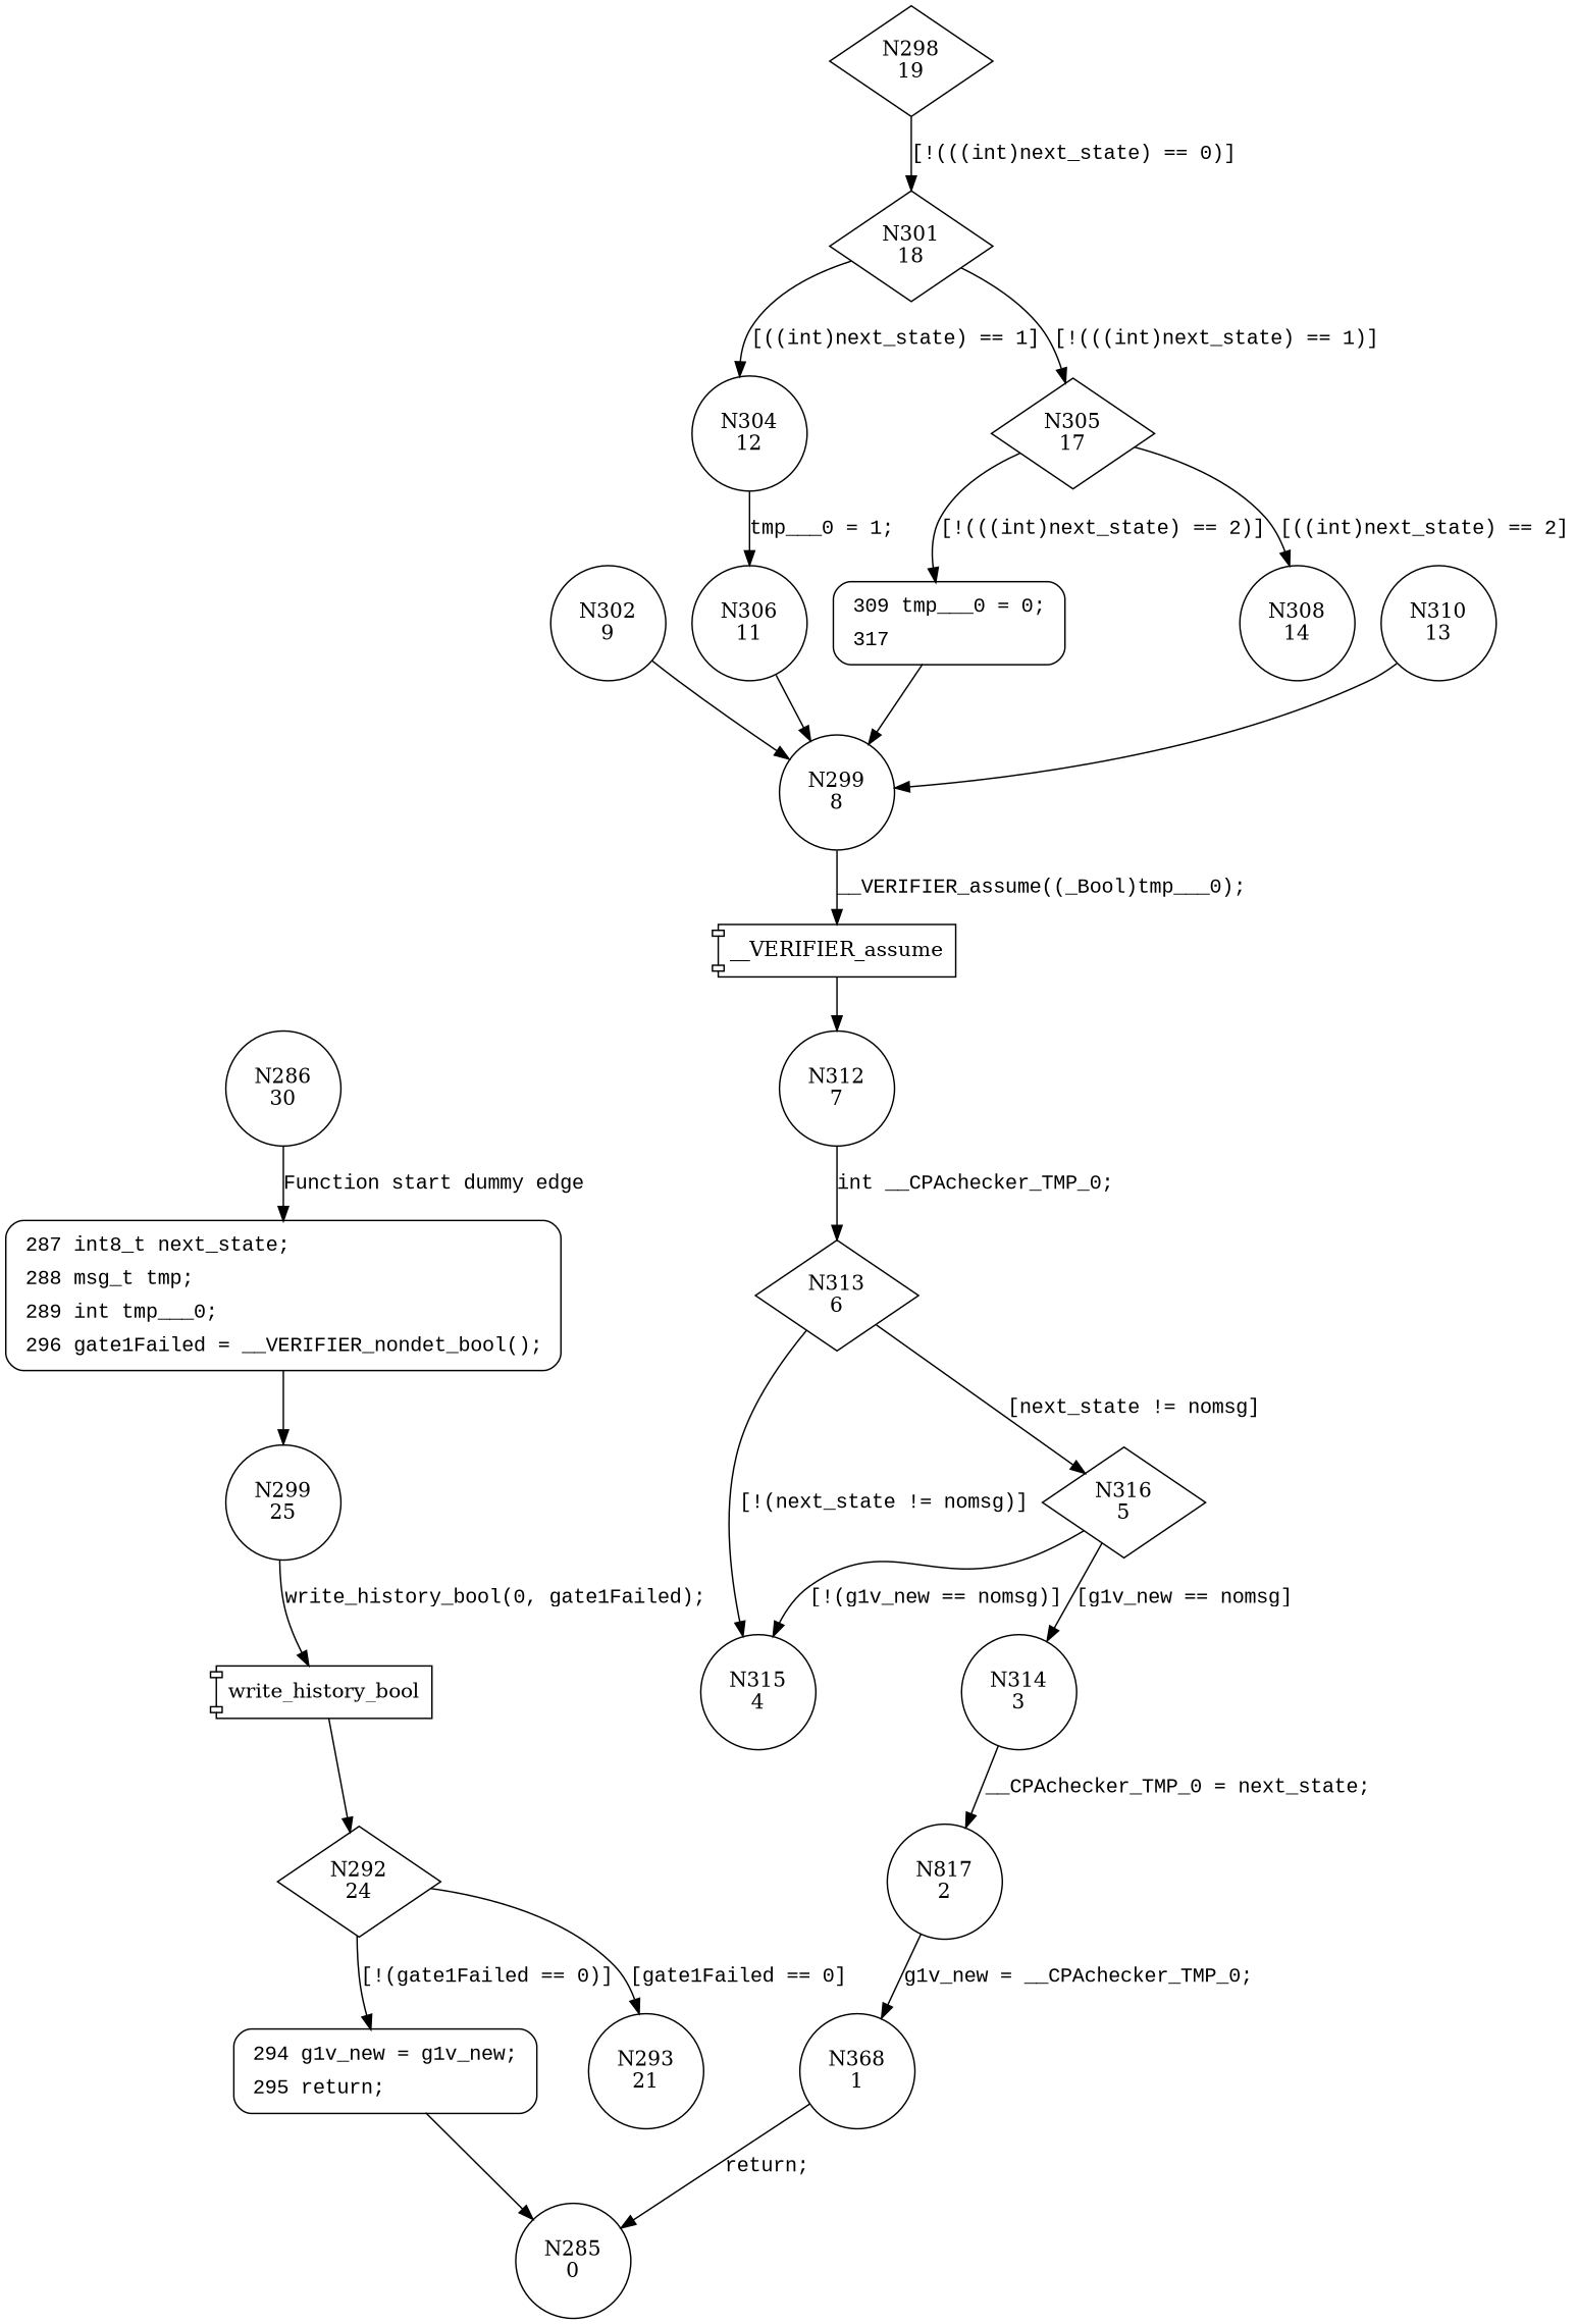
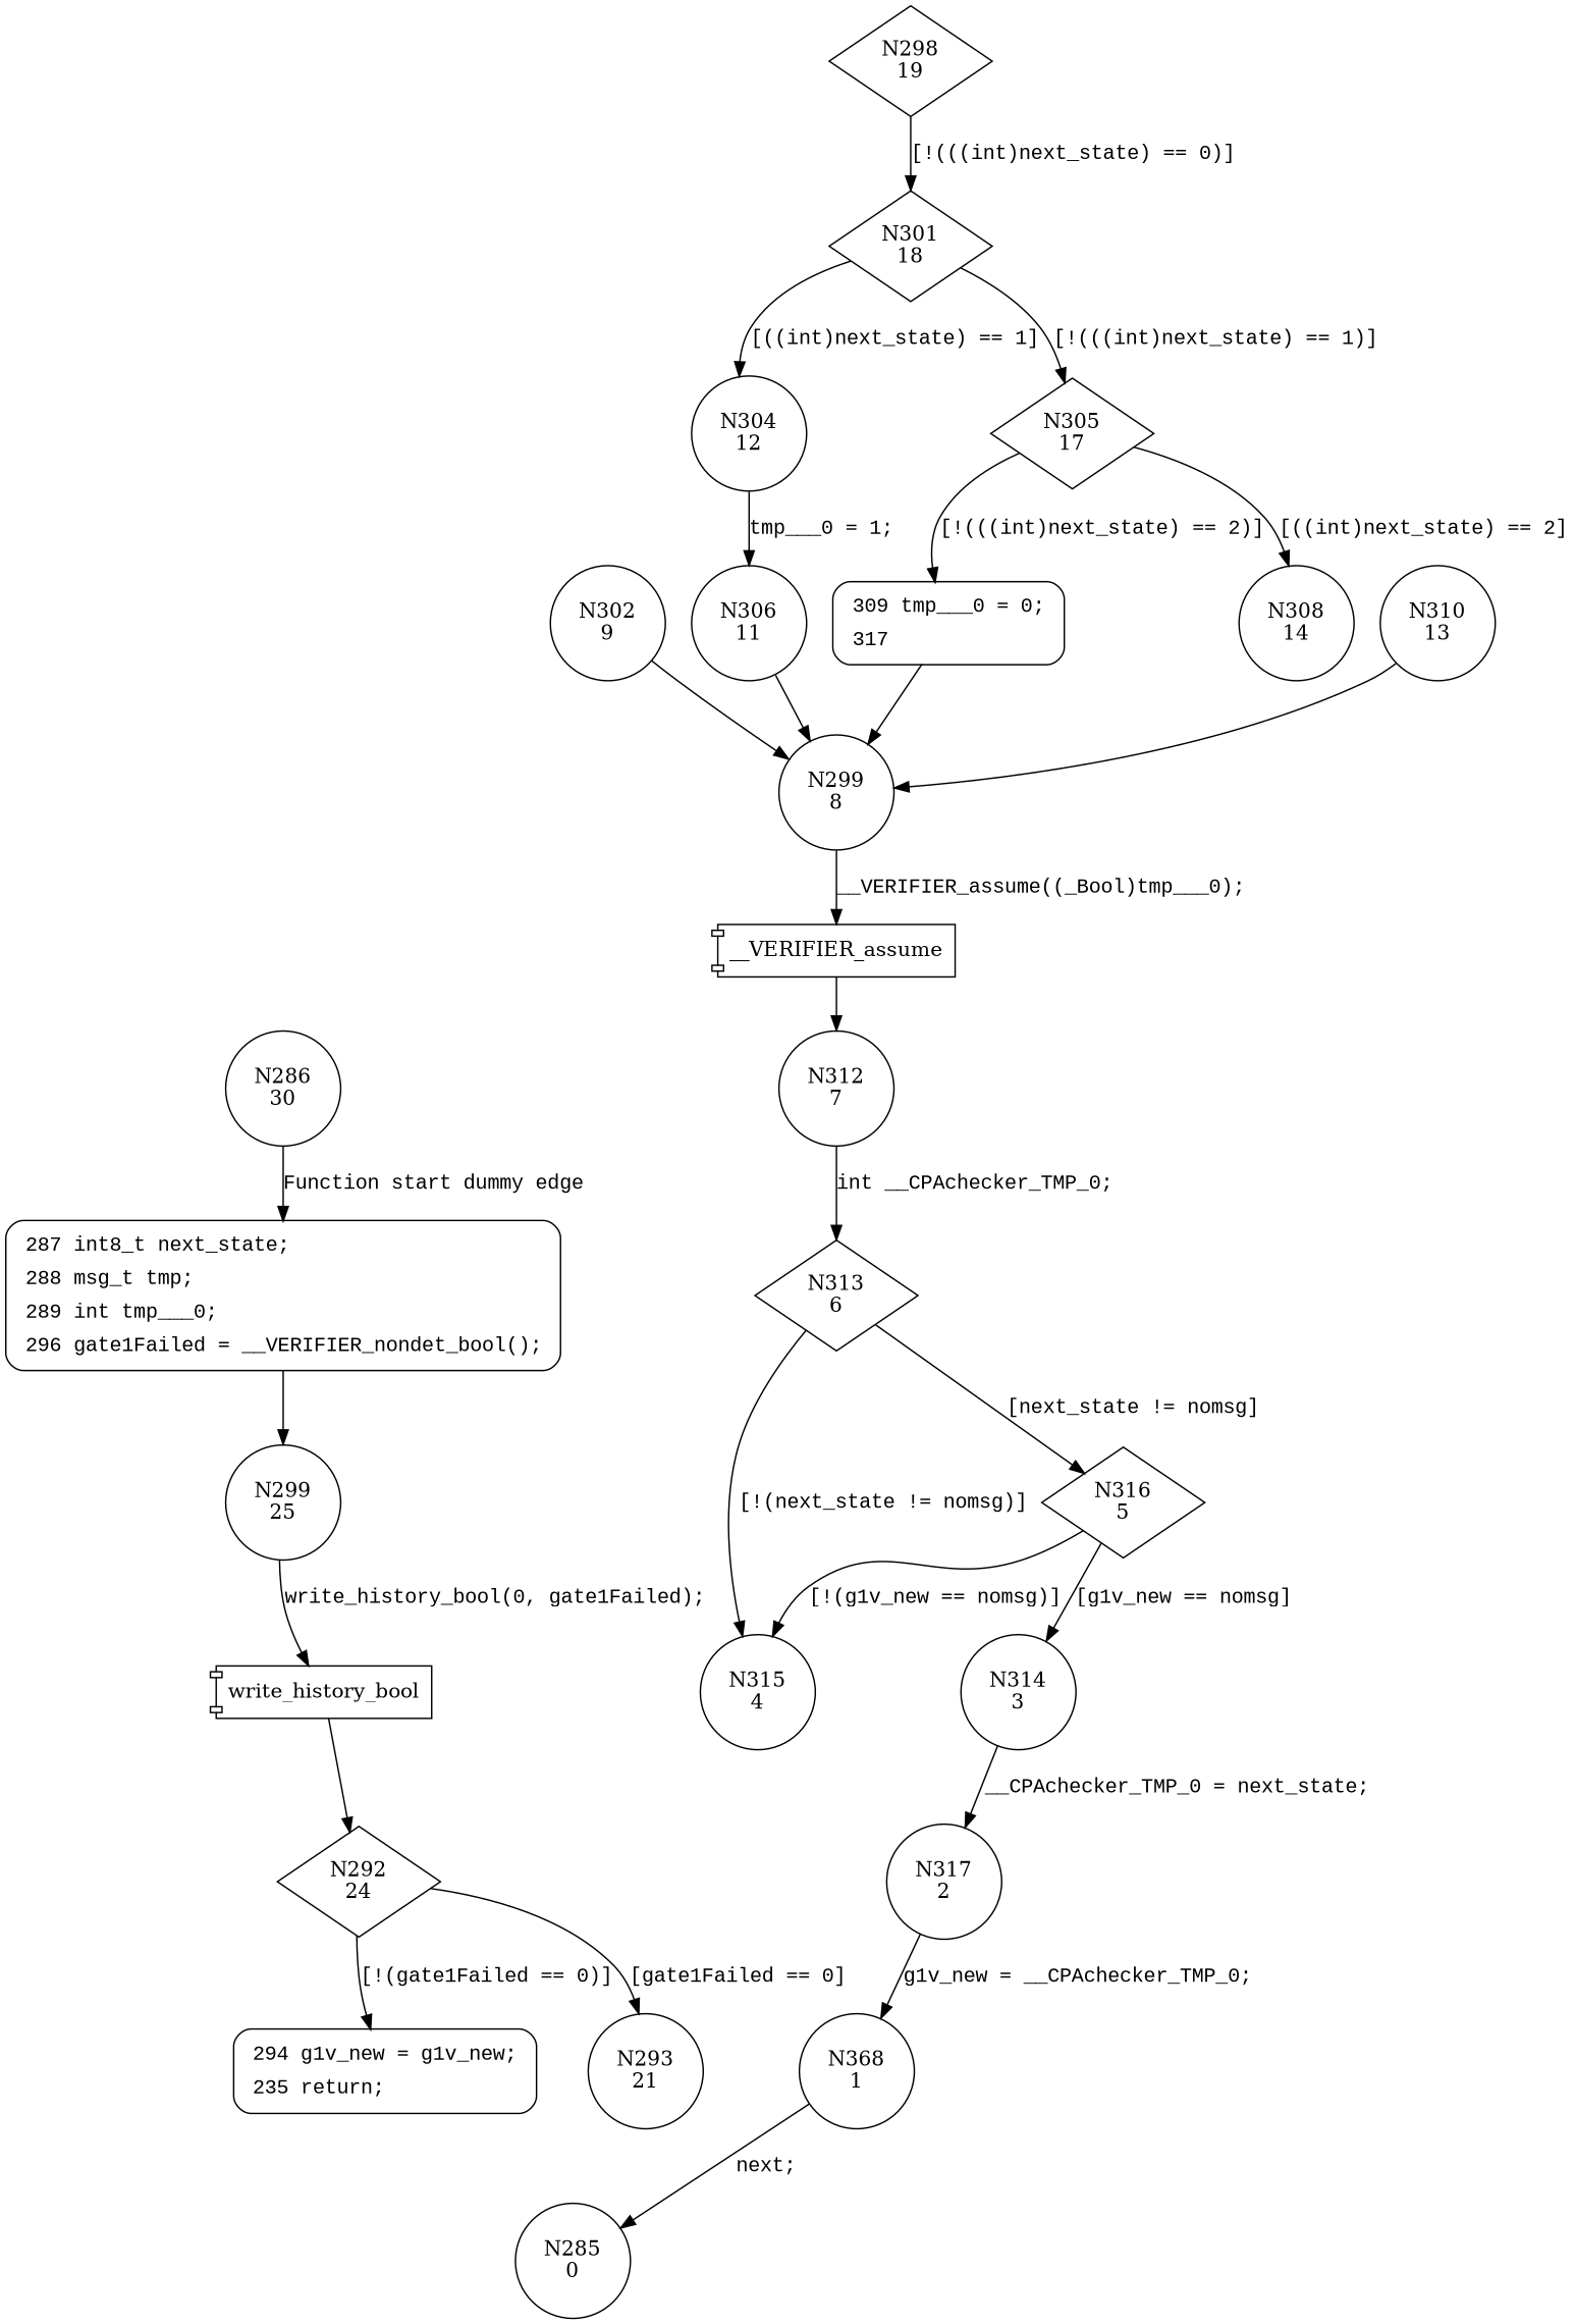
  digraph {
    node [shape=circle]
    edge [fontname="Courier New"]
    n1 [label="N286\n30"]
    n2 [fillcolor=white fontname="Courier New" label=<<table border="0" cellborder="0" cellpadding="3" bgcolor="white"><tr><td align="right">287</td><td align="left">int8_t next_state;</td></tr><tr><td align="right">288</td><td align="left">msg_t tmp;</td></tr><tr><td align="right">289</td><td align="left">int tmp___0;</td></tr><tr><td align="right">296</td><td align="left">gate1Failed = __VERIFIER_nondet_bool();</td></tr></table>> penwidth=1 shape=Mrecord style="filled,bold"]
    n3 [label="N299\n25"]
    n4 [label=write_history_bool shape=component]
    n5 [label="N292\n24" shape=diamond]
    n6 [label="N293\n21"]
-   n7 [fillcolor=white fontname="Courier New" label=<<table border="0" cellborder="0" cellpadding="3" bgcolor="white"><tr><td align="right">294</td><td align="left">g1v_new = g1v_new;</td></tr><tr><td align="right">295</td><td align="left">return;</td></tr></table>> penwidth=1 shape=Mrecord style="filled,bold"]
+   n7 [fillcolor=white fontname="Courier New" label=<<table border="0" cellborder="0" cellpadding="3" bgcolor="white"><tr><td align="right">294</td><td align="left">g1v_new = g1v_new;</td></tr><tr><td align="right">235</td><td align="left">return;</td></tr></table>> penwidth=1 shape=Mrecord style="filled,bold"]
    n8 [label="N285\n0"]
    n9 [label="N298\n19" shape=diamond]
    n10 [label="N301\n18" shape=diamond]
    n11 [label="N304\n12"]
    n12 [label="N305\n17" shape=diamond]
    n13 [label="N302\n9"]
    n14 [label="N299\n8"]
    n15 [label="N306\n11"]
    n16 [label="N308\n14"]
    n17 [fillcolor=white fontname="Courier New" label=<<table border="0" cellborder="0" cellpadding="3" bgcolor="white"><tr><td align="right">309</td><td align="left">tmp___0 = 0;</td></tr><tr><td align="right">317</td><td align="left"></td></tr></table>> penwidth=1 shape=Mrecord style="filled,bold"]
    n18 [label="N310\n13"]
    n19 [label=__VERIFIER_assume shape=component]
    n20 [label="N312\n7"]
    n21 [label="N313\n6" shape=diamond]
    n22 [label="N316\n5" shape=diamond]
    n23 [label="N315\n4"]
    n24 [label="N314\n3"]
-   n25 [label="N817\n2"]
+   n25 [label="N317\n2"]
    n26 [label="N368\n1"]
    n1 -> n2 [label="Function start dummy edge"]
    n2 -> n3 [fontname=""]
    n3 -> n4 [label="write_history_bool(0, gate1Failed);"]
    n4 -> n5
    n5 -> n6 [label="[gate1Failed == 0]"]
    n5 -> n7 [label="[!(gate1Failed == 0)]"]
-   n7 -> n8 [fontname=""]
    n9 -> n10 [label="[!(((int)next_state) == 0)]"]
    n10 -> n11 [label="[((int)next_state) == 1]"]
    n10 -> n12 [label="[!(((int)next_state) == 1)]"]
    n11 -> n15 [label="tmp___0 = 1;"]
    n12 -> n16 [label="[((int)next_state) == 2]"]
    n12 -> n17 [label="[!(((int)next_state) == 2)]"]
    n13 -> n14
    n14 -> n19 [label="__VERIFIER_assume((_Bool)tmp___0);"]
    n15 -> n14
    n17 -> n14 [fontname=""]
    n18 -> n14
    n19 -> n20
    n20 -> n21 [label="int __CPAchecker_TMP_0;"]
    n21 -> n22 [label="[next_state != nomsg]"]
    n21 -> n23 [label="[!(next_state != nomsg)]"]
    n22 -> n23 [label="[!(g1v_new == nomsg)]"]
    n22 -> n24 [label="[g1v_new == nomsg]"]
    n24 -> n25 [label="__CPAchecker_TMP_0 = next_state;"]
    n25 -> n26 [label="g1v_new = __CPAchecker_TMP_0;"]
-   n26 -> n8 [label="return;"]
+   n26 -> n8 [label="next;"]
  }
